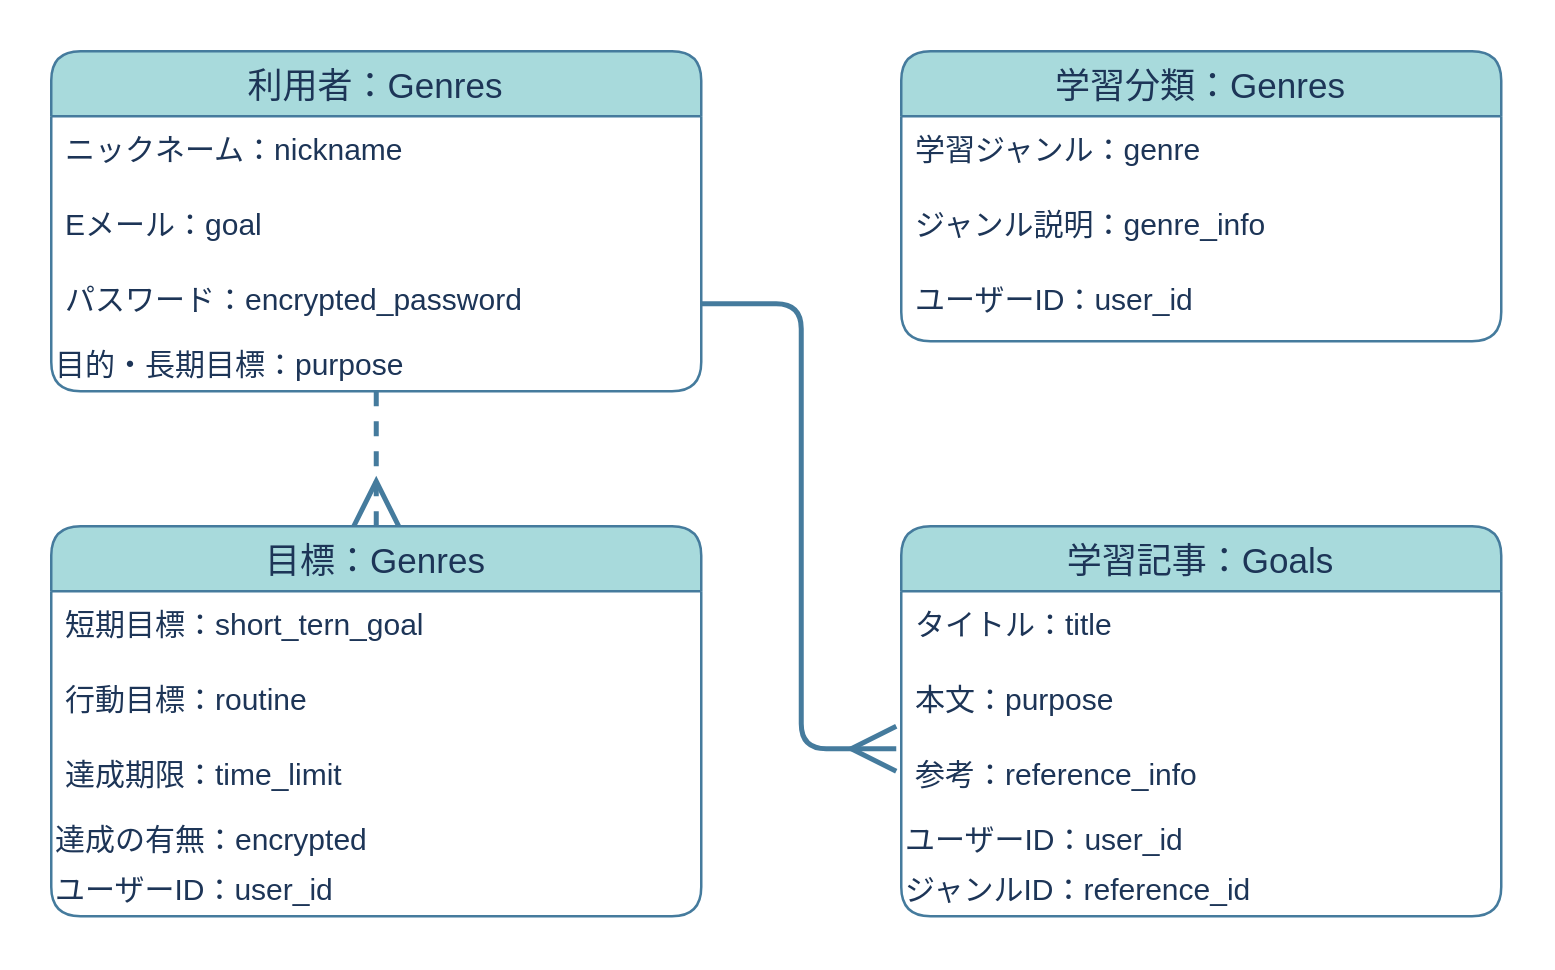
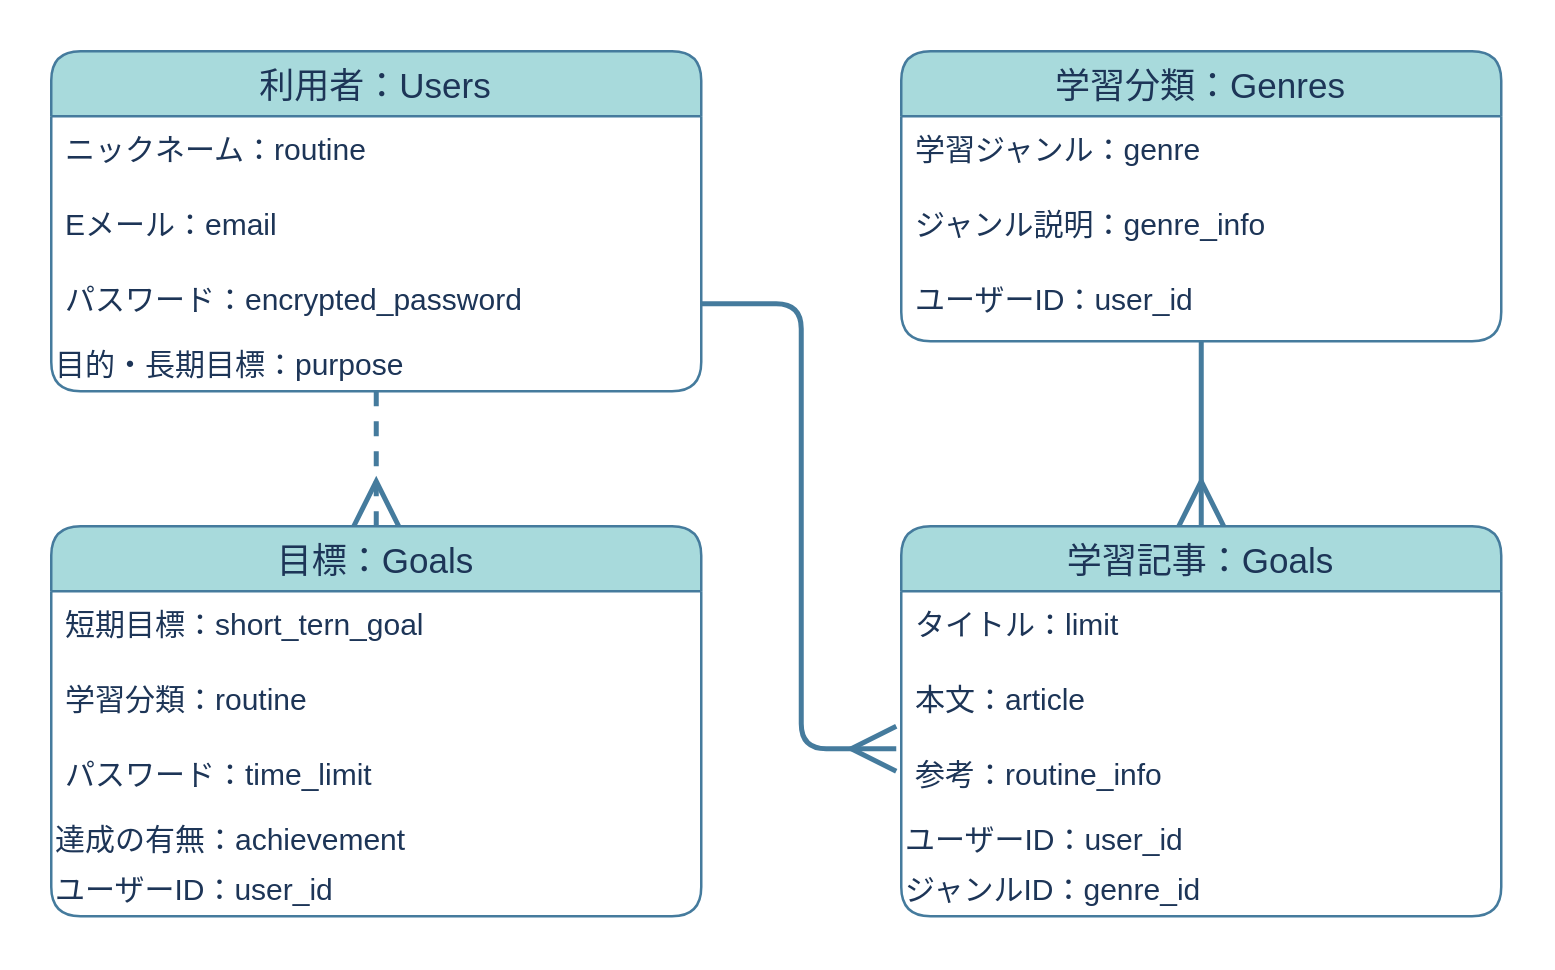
  <mxCell id="0" />
  <mxCell id="1" parent="0" />
  <mxCell id="2" style="edgeStyle=orthogonalEdgeStyle;orthogonalLoop=1;jettySize=auto;html=1;entryX=0.5;entryY=0;entryDx=0;entryDy=0;endArrow=ERmany;endFill=0;endSize=15;strokeWidth=2;strokeColor=#457B9D;fontColor=#1D3557;labelBackgroundColor=#F1FAEE;dashed=1;" parent="1" source="3" target="20" edge="1"><mxGeometry relative="1" as="geometry" /></mxCell>
- <mxCell id="3" value="利用者：Genres" style="swimlane;fontStyle=0;childLayout=stackLayout;horizontal=1;startSize=26;horizontalStack=0;resizeParent=1;resizeParentMax=0;resizeLast=0;collapsible=1;marginBottom=0;align=center;fontSize=14;rounded=1;fillColor=#A8DADC;strokeColor=#457B9D;fontColor=#1D3557;" parent="1" vertex="1"><mxGeometry x="20" y="20" width="260" height="136" as="geometry" /></mxCell>
- <mxCell id="4" value="ニックネーム：nickname" style="text;strokeColor=none;fillColor=none;spacingLeft=4;spacingRight=4;overflow=hidden;rotatable=0;points=[[0,0.5],[1,0.5]];portConstraint=eastwest;fontSize=12;rounded=1;fontColor=#1D3557;" parent="3" vertex="1"><mxGeometry y="26" width="260" height="30" as="geometry" /></mxCell>
- <mxCell id="5" value="Eメール：goal" style="text;strokeColor=none;fillColor=none;spacingLeft=4;spacingRight=4;overflow=hidden;rotatable=0;points=[[0,0.5],[1,0.5]];portConstraint=eastwest;fontSize=12;rounded=1;fontColor=#1D3557;" parent="3" vertex="1"><mxGeometry y="56" width="260" height="30" as="geometry" /></mxCell>
+ <mxCell id="3" value="利用者：Users" style="swimlane;fontStyle=0;childLayout=stackLayout;horizontal=1;startSize=26;horizontalStack=0;resizeParent=1;resizeParentMax=0;resizeLast=0;collapsible=1;marginBottom=0;align=center;fontSize=14;rounded=1;fillColor=#A8DADC;strokeColor=#457B9D;fontColor=#1D3557;" parent="1" vertex="1"><mxGeometry x="20" y="20" width="260" height="136" as="geometry" /></mxCell>
+ <mxCell id="4" value="ニックネーム：routine" style="text;strokeColor=none;fillColor=none;spacingLeft=4;spacingRight=4;overflow=hidden;rotatable=0;points=[[0,0.5],[1,0.5]];portConstraint=eastwest;fontSize=12;rounded=1;fontColor=#1D3557;" parent="3" vertex="1"><mxGeometry y="26" width="260" height="30" as="geometry" /></mxCell>
+ <mxCell id="5" value="Eメール：email" style="text;strokeColor=none;fillColor=none;spacingLeft=4;spacingRight=4;overflow=hidden;rotatable=0;points=[[0,0.5],[1,0.5]];portConstraint=eastwest;fontSize=12;rounded=1;fontColor=#1D3557;" parent="3" vertex="1"><mxGeometry y="56" width="260" height="30" as="geometry" /></mxCell>
  <mxCell id="6" value="パスワード：encrypted_password" style="text;strokeColor=none;fillColor=none;spacingLeft=4;spacingRight=4;overflow=hidden;rotatable=0;points=[[0,0.5],[1,0.5]];portConstraint=eastwest;fontSize=12;rounded=1;fontColor=#1D3557;" parent="3" vertex="1"><mxGeometry y="86" width="260" height="30" as="geometry" /></mxCell>
  <mxCell id="7" value="目的・長期目標：purpose" style="text;html=1;resizable=0;autosize=1;align=left;verticalAlign=middle;points=[];fillColor=none;strokeColor=none;rounded=1;fontColor=#1D3557;" parent="3" vertex="1"><mxGeometry y="116" width="260" height="20" as="geometry" /></mxCell>
+ <mxCell id="8" style="edgeStyle=orthogonalEdgeStyle;orthogonalLoop=1;jettySize=auto;html=1;endArrow=ERmany;endFill=0;endSize=15;strokeWidth=2;strokeColor=#457B9D;fontColor=#1D3557;labelBackgroundColor=#F1FAEE;" parent="1" source="9" target="13" edge="1"><mxGeometry relative="1" as="geometry" /></mxCell>
  <mxCell id="9" value="学習分類：Genres" style="swimlane;fontStyle=0;childLayout=stackLayout;horizontal=1;startSize=26;horizontalStack=0;resizeParent=1;resizeParentMax=0;resizeLast=0;collapsible=1;marginBottom=0;align=center;fontSize=14;rounded=1;fillColor=#A8DADC;strokeColor=#457B9D;fontColor=#1D3557;" parent="1" vertex="1"><mxGeometry x="360" y="20" width="240" height="116" as="geometry" /></mxCell>
  <mxCell id="10" value="学習ジャンル：genre" style="text;strokeColor=none;fillColor=none;spacingLeft=4;spacingRight=4;overflow=hidden;rotatable=0;points=[[0,0.5],[1,0.5]];portConstraint=eastwest;fontSize=12;rounded=1;fontColor=#1D3557;" parent="9" vertex="1"><mxGeometry y="26" width="240" height="30" as="geometry" /></mxCell>
  <mxCell id="11" value="ジャンル説明：genre_info" style="text;strokeColor=none;fillColor=none;spacingLeft=4;spacingRight=4;overflow=hidden;rotatable=0;points=[[0,0.5],[1,0.5]];portConstraint=eastwest;fontSize=12;rounded=1;fontColor=#1D3557;" parent="9" vertex="1"><mxGeometry y="56" width="240" height="30" as="geometry" /></mxCell>
  <mxCell id="12" value="ユーザーID：user_id" style="text;strokeColor=none;fillColor=none;spacingLeft=4;spacingRight=4;overflow=hidden;rotatable=0;points=[[0,0.5],[1,0.5]];portConstraint=eastwest;fontSize=12;rounded=1;fontColor=#1D3557;" parent="9" vertex="1"><mxGeometry y="86" width="240" height="30" as="geometry" /></mxCell>
  <mxCell id="13" value="学習記事：Goals" style="swimlane;fontStyle=0;childLayout=stackLayout;horizontal=1;startSize=26;horizontalStack=0;resizeParent=1;resizeParentMax=0;resizeLast=0;collapsible=1;marginBottom=0;align=center;fontSize=14;rounded=1;fillColor=#A8DADC;strokeColor=#457B9D;fontColor=#1D3557;" parent="1" vertex="1"><mxGeometry x="360" y="210" width="240" height="156" as="geometry" /></mxCell>
- <mxCell id="14" value="タイトル：title" style="text;strokeColor=none;fillColor=none;spacingLeft=4;spacingRight=4;overflow=hidden;rotatable=0;points=[[0,0.5],[1,0.5]];portConstraint=eastwest;fontSize=12;rounded=1;fontColor=#1D3557;" parent="13" vertex="1"><mxGeometry y="26" width="240" height="30" as="geometry" /></mxCell>
- <mxCell id="15" value="本文：purpose" style="text;strokeColor=none;fillColor=none;spacingLeft=4;spacingRight=4;overflow=hidden;rotatable=0;points=[[0,0.5],[1,0.5]];portConstraint=eastwest;fontSize=12;rounded=1;fontColor=#1D3557;" parent="13" vertex="1"><mxGeometry y="56" width="240" height="30" as="geometry" /></mxCell>
- <mxCell id="16" value="参考：reference_info" style="text;strokeColor=none;fillColor=none;spacingLeft=4;spacingRight=4;overflow=hidden;rotatable=0;points=[[0,0.5],[1,0.5]];portConstraint=eastwest;fontSize=12;rounded=1;fontColor=#1D3557;" parent="13" vertex="1"><mxGeometry y="86" width="240" height="30" as="geometry" /></mxCell>
+ <mxCell id="14" value="タイトル：limit" style="text;strokeColor=none;fillColor=none;spacingLeft=4;spacingRight=4;overflow=hidden;rotatable=0;points=[[0,0.5],[1,0.5]];portConstraint=eastwest;fontSize=12;rounded=1;fontColor=#1D3557;" parent="13" vertex="1"><mxGeometry y="26" width="240" height="30" as="geometry" /></mxCell>
+ <mxCell id="15" value="本文：article" style="text;strokeColor=none;fillColor=none;spacingLeft=4;spacingRight=4;overflow=hidden;rotatable=0;points=[[0,0.5],[1,0.5]];portConstraint=eastwest;fontSize=12;rounded=1;fontColor=#1D3557;" parent="13" vertex="1"><mxGeometry y="56" width="240" height="30" as="geometry" /></mxCell>
+ <mxCell id="16" value="参考：routine_info" style="text;strokeColor=none;fillColor=none;spacingLeft=4;spacingRight=4;overflow=hidden;rotatable=0;points=[[0,0.5],[1,0.5]];portConstraint=eastwest;fontSize=12;rounded=1;fontColor=#1D3557;" parent="13" vertex="1"><mxGeometry y="86" width="240" height="30" as="geometry" /></mxCell>
  <mxCell id="17" value="ユーザーID：user_id" style="text;html=1;resizable=0;autosize=1;align=left;verticalAlign=middle;points=[];fillColor=none;strokeColor=none;rounded=1;fontColor=#1D3557;" parent="13" vertex="1"><mxGeometry y="116" width="240" height="20" as="geometry" /></mxCell>
- <mxCell id="18" value="ジャンルID：reference_id" style="text;html=1;resizable=0;autosize=1;align=left;verticalAlign=middle;points=[];fillColor=none;strokeColor=none;rounded=1;fontColor=#1D3557;" parent="13" vertex="1"><mxGeometry y="136" width="240" height="20" as="geometry" /></mxCell>
+ <mxCell id="18" value="ジャンルID：genre_id" style="text;html=1;resizable=0;autosize=1;align=left;verticalAlign=middle;points=[];fillColor=none;strokeColor=none;rounded=1;fontColor=#1D3557;" parent="13" vertex="1"><mxGeometry y="136" width="240" height="20" as="geometry" /></mxCell>
  <mxCell id="19" style="edgeStyle=orthogonalEdgeStyle;orthogonalLoop=1;jettySize=auto;html=1;exitX=1;exitY=0.5;exitDx=0;exitDy=0;endArrow=ERmany;endFill=0;endSize=15;strokeWidth=2;strokeColor=#457B9D;fontColor=#1D3557;labelBackgroundColor=#F1FAEE;" parent="1" source="6" edge="1"><mxGeometry relative="1" as="geometry"><mxPoint x="358" y="299" as="targetPoint" /><Array as="points"><mxPoint x="320" y="121" /><mxPoint x="320" y="299" /></Array></mxGeometry></mxCell>
- <mxCell id="20" value="目標：Genres" style="swimlane;fontStyle=0;childLayout=stackLayout;horizontal=1;startSize=26;horizontalStack=0;resizeParent=1;resizeParentMax=0;resizeLast=0;collapsible=1;marginBottom=0;align=center;fontSize=14;rounded=1;fillColor=#A8DADC;strokeColor=#457B9D;fontColor=#1D3557;" parent="1" vertex="1"><mxGeometry x="20" y="210" width="260" height="156" as="geometry" /></mxCell>
+ <mxCell id="20" value="目標：Goals" style="swimlane;fontStyle=0;childLayout=stackLayout;horizontal=1;startSize=26;horizontalStack=0;resizeParent=1;resizeParentMax=0;resizeLast=0;collapsible=1;marginBottom=0;align=center;fontSize=14;rounded=1;fillColor=#A8DADC;strokeColor=#457B9D;fontColor=#1D3557;" parent="1" vertex="1"><mxGeometry x="20" y="210" width="260" height="156" as="geometry" /></mxCell>
  <mxCell id="21" value="短期目標：short_tern_goal" style="text;strokeColor=none;fillColor=none;spacingLeft=4;spacingRight=4;overflow=hidden;rotatable=0;points=[[0,0.5],[1,0.5]];portConstraint=eastwest;fontSize=12;rounded=1;fontColor=#1D3557;" parent="20" vertex="1"><mxGeometry y="26" width="260" height="30" as="geometry" /></mxCell>
- <mxCell id="22" value="行動目標：routine" style="text;strokeColor=none;fillColor=none;spacingLeft=4;spacingRight=4;overflow=hidden;rotatable=0;points=[[0,0.5],[1,0.5]];portConstraint=eastwest;fontSize=12;rounded=1;fontColor=#1D3557;" parent="20" vertex="1"><mxGeometry y="56" width="260" height="30" as="geometry" /></mxCell>
- <mxCell id="23" value="達成期限：time_limit" style="text;strokeColor=none;fillColor=none;spacingLeft=4;spacingRight=4;overflow=hidden;rotatable=0;points=[[0,0.5],[1,0.5]];portConstraint=eastwest;fontSize=12;rounded=1;fontColor=#1D3557;" parent="20" vertex="1"><mxGeometry y="86" width="260" height="30" as="geometry" /></mxCell>
- <mxCell id="24" value="達成の有無：encrypted" style="text;html=1;resizable=0;autosize=1;align=left;verticalAlign=middle;points=[];fillColor=none;strokeColor=none;rounded=1;fontColor=#1D3557;" parent="20" vertex="1"><mxGeometry y="116" width="260" height="20" as="geometry" /></mxCell>
+ <mxCell id="22" value="学習分類：routine" style="text;strokeColor=none;fillColor=none;spacingLeft=4;spacingRight=4;overflow=hidden;rotatable=0;points=[[0,0.5],[1,0.5]];portConstraint=eastwest;fontSize=12;rounded=1;fontColor=#1D3557;" parent="20" vertex="1"><mxGeometry y="56" width="260" height="30" as="geometry" /></mxCell>
+ <mxCell id="23" value="パスワード：time_limit" style="text;strokeColor=none;fillColor=none;spacingLeft=4;spacingRight=4;overflow=hidden;rotatable=0;points=[[0,0.5],[1,0.5]];portConstraint=eastwest;fontSize=12;rounded=1;fontColor=#1D3557;" parent="20" vertex="1"><mxGeometry y="86" width="260" height="30" as="geometry" /></mxCell>
+ <mxCell id="24" value="達成の有無：achievement" style="text;html=1;resizable=0;autosize=1;align=left;verticalAlign=middle;points=[];fillColor=none;strokeColor=none;rounded=1;fontColor=#1D3557;" parent="20" vertex="1"><mxGeometry y="116" width="260" height="20" as="geometry" /></mxCell>
  <mxCell id="25" value="ユーザーID：user_id" style="text;html=1;resizable=0;autosize=1;align=left;verticalAlign=middle;points=[];fillColor=none;strokeColor=none;rounded=1;fontColor=#1D3557;" parent="20" vertex="1"><mxGeometry y="136" width="260" height="20" as="geometry" /></mxCell>
